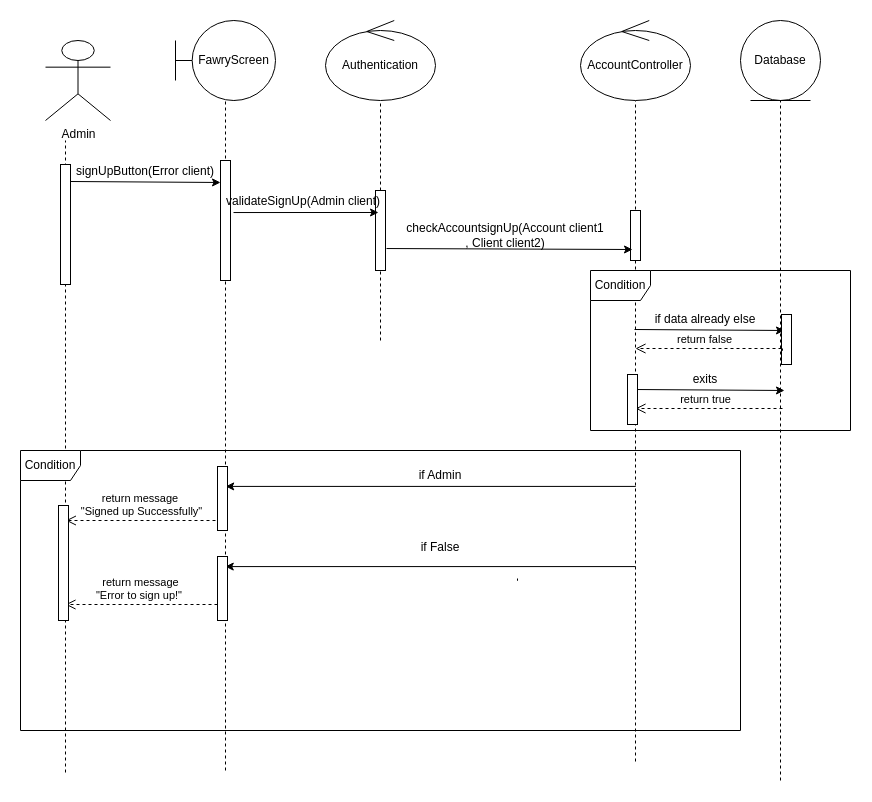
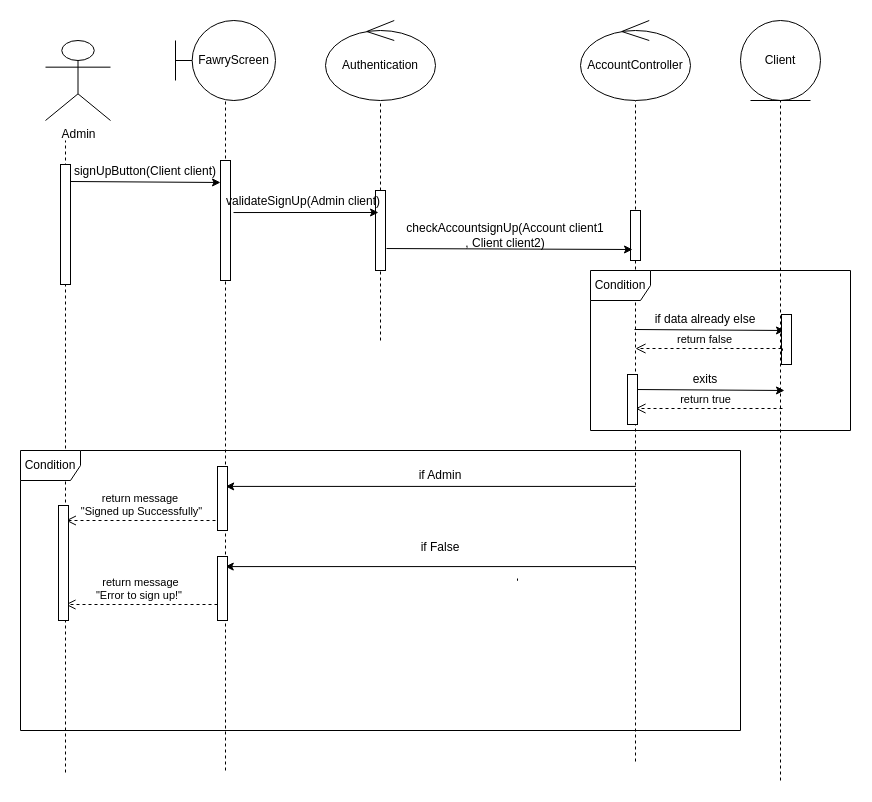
  <mxCell id="0" />
  <mxCell id="1" parent="0" />
  <mxCell id="2" value="Admin&lt;br&gt;" style="shape=umlActor;verticalLabelPosition=bottom;verticalAlign=top;html=1;outlineConnect=0;" vertex="1" parent="1"><mxGeometry x="45" y="40" width="65" height="80" as="geometry" /></mxCell>
  <mxCell id="3" value="" style="endArrow=none;dashed=1;html=1;rounded=0;entryX=0.5;entryY=1;entryDx=0;entryDy=0;" edge="1" parent="1"><mxGeometry width="50" height="50" relative="1" as="geometry"><mxPoint x="225" y="770" as="sourcePoint" /><mxPoint x="225" y="100" as="targetPoint" /></mxGeometry></mxCell>
  <mxCell id="4" value="" style="html=1;points=[];perimeter=orthogonalPerimeter;" vertex="1" parent="1"><mxGeometry x="220" y="160" width="10" height="120" as="geometry" /></mxCell>
  <mxCell id="5" value="" style="endArrow=none;dashed=1;html=1;rounded=0;entryX=0.5;entryY=1;entryDx=0;entryDy=0;" edge="1" parent="1"><mxGeometry width="50" height="50" relative="1" as="geometry"><mxPoint x="380" y="340" as="sourcePoint" /><mxPoint x="380" y="100" as="targetPoint" /></mxGeometry></mxCell>
  <mxCell id="6" value="" style="html=1;points=[];perimeter=orthogonalPerimeter;" vertex="1" parent="1"><mxGeometry x="375" y="190" width="10" height="80" as="geometry" /></mxCell>
  <mxCell id="7" value="" style="endArrow=none;dashed=1;html=1;rounded=0;entryX=0.5;entryY=1;entryDx=0;entryDy=0;" edge="1" parent="1"><mxGeometry width="50" height="50" relative="1" as="geometry"><mxPoint x="635" y="761" as="sourcePoint" /><mxPoint x="635" y="100" as="targetPoint" /></mxGeometry></mxCell>
  <mxCell id="8" value="" style="html=1;points=[];perimeter=orthogonalPerimeter;" vertex="1" parent="1"><mxGeometry x="630" y="210" width="10" height="50" as="geometry" /></mxCell>
  <mxCell id="9" value="" style="endArrow=none;dashed=1;html=1;rounded=0;entryX=0.5;entryY=1;entryDx=0;entryDy=0;" edge="1" parent="1"><mxGeometry width="50" height="50" relative="1" as="geometry"><mxPoint x="780" y="780" as="sourcePoint" /><mxPoint x="780" y="100" as="targetPoint" /></mxGeometry></mxCell>
  <mxCell id="10" value="" style="endArrow=none;dashed=1;html=1;rounded=0;entryX=0.5;entryY=1;entryDx=0;entryDy=0;" edge="1" parent="1"><mxGeometry width="50" height="50" relative="1" as="geometry"><mxPoint x="65" y="772" as="sourcePoint" /><mxPoint x="65" y="140" as="targetPoint" /></mxGeometry></mxCell>
  <mxCell id="11" value="" style="html=1;points=[];perimeter=orthogonalPerimeter;" vertex="1" parent="1"><mxGeometry x="60" y="164" width="10" height="120" as="geometry" /></mxCell>
  <mxCell id="12" value="" style="endArrow=classic;html=1;rounded=0;entryX=0.875;entryY=1.176;entryDx=0;entryDy=0;entryPerimeter=0;exitX=0.125;exitY=1.118;exitDx=0;exitDy=0;exitPerimeter=0;" edge="1" parent="1" source="13" target="13"><mxGeometry width="50" height="50" relative="1" as="geometry"><mxPoint x="75" y="190" as="sourcePoint" /><mxPoint x="375" y="190" as="targetPoint" /></mxGeometry></mxCell>
- <mxCell id="13" value="signUpButton(Error client)" style="text;html=1;strokeColor=none;fillColor=none;align=center;verticalAlign=middle;whiteSpace=wrap;rounded=0;" vertex="1" parent="1"><mxGeometry x="45" y="162" width="200" height="17" as="geometry" /></mxCell>
+ <mxCell id="13" value="signUpButton(Client client)" style="text;html=1;strokeColor=none;fillColor=none;align=center;verticalAlign=middle;whiteSpace=wrap;rounded=0;" vertex="1" parent="1"><mxGeometry x="45" y="162" width="200" height="17" as="geometry" /></mxCell>
  <mxCell id="14" value="" style="endArrow=classic;html=1;rounded=0;entryX=0.875;entryY=1.176;entryDx=0;entryDy=0;entryPerimeter=0;exitX=1.3;exitY=0.217;exitDx=0;exitDy=0;exitPerimeter=0;" edge="1" parent="1"><mxGeometry width="50" height="50" relative="1" as="geometry"><mxPoint x="233" y="212.04" as="sourcePoint" /><mxPoint x="378" y="211.992" as="targetPoint" /></mxGeometry></mxCell>
  <mxCell id="15" value="validateSignUp(Admin client)" style="text;html=1;strokeColor=none;fillColor=none;align=center;verticalAlign=middle;whiteSpace=wrap;rounded=0;" vertex="1" parent="1"><mxGeometry x="203" y="192" width="200" height="17" as="geometry" /></mxCell>
  <mxCell id="16" value="" style="endArrow=classic;html=1;rounded=0;exitX=1.1;exitY=0.642;exitDx=0;exitDy=0;exitPerimeter=0;" edge="1" parent="1"><mxGeometry width="50" height="50" relative="1" as="geometry"><mxPoint x="386" y="248.04" as="sourcePoint" /><mxPoint x="632" y="249" as="targetPoint" /></mxGeometry></mxCell>
  <mxCell id="17" value="checkAccountsignUp(Account client1 , Client client2)" style="text;html=1;strokeColor=none;fillColor=none;align=center;verticalAlign=middle;whiteSpace=wrap;rounded=0;" vertex="1" parent="1"><mxGeometry x="405" y="226.5" width="200" height="17" as="geometry" /></mxCell>
  <mxCell id="18" value="Condition" style="shape=umlFrame;whiteSpace=wrap;html=1;" vertex="1" parent="1"><mxGeometry x="590" y="270" width="260" height="160" as="geometry" /></mxCell>
  <mxCell id="19" value="" style="endArrow=classic;html=1;rounded=0;entryX=0.875;entryY=1.176;entryDx=0;entryDy=0;entryPerimeter=0;exitX=0.125;exitY=1.118;exitDx=0;exitDy=0;exitPerimeter=0;" edge="1" parent="1"><mxGeometry width="50" height="50" relative="1" as="geometry"><mxPoint x="634" y="329.006" as="sourcePoint" /><mxPoint x="784" y="329.992" as="targetPoint" /></mxGeometry></mxCell>
  <mxCell id="20" value="if data already else" style="text;html=1;strokeColor=none;fillColor=none;align=center;verticalAlign=middle;whiteSpace=wrap;rounded=0;" vertex="1" parent="1"><mxGeometry x="605" y="310" width="200" height="17" as="geometry" /></mxCell>
  <mxCell id="21" value="return false" style="html=1;verticalAlign=bottom;endArrow=open;dashed=1;endSize=8;rounded=0;startArrow=none;" edge="1" parent="1" source="25"><mxGeometry x="0.048" relative="1" as="geometry"><mxPoint x="782" y="348" as="sourcePoint" /><mxPoint x="635" y="348" as="targetPoint" /><mxPoint as="offset" /></mxGeometry></mxCell>
  <mxCell id="22" value="" style="endArrow=classic;html=1;rounded=0;entryX=0.875;entryY=1.176;entryDx=0;entryDy=0;entryPerimeter=0;exitX=0.125;exitY=1.118;exitDx=0;exitDy=0;exitPerimeter=0;" edge="1" parent="1"><mxGeometry width="50" height="50" relative="1" as="geometry"><mxPoint x="634" y="389.006" as="sourcePoint" /><mxPoint x="784" y="389.992" as="targetPoint" /></mxGeometry></mxCell>
  <mxCell id="23" value="exits" style="text;html=1;strokeColor=none;fillColor=none;align=center;verticalAlign=middle;whiteSpace=wrap;rounded=0;" vertex="1" parent="1"><mxGeometry x="605" y="370" width="200" height="17" as="geometry" /></mxCell>
  <mxCell id="24" value="return true" style="html=1;verticalAlign=bottom;endArrow=open;dashed=1;endSize=8;rounded=0;" edge="1" parent="1"><mxGeometry x="0.048" relative="1" as="geometry"><mxPoint x="782" y="408" as="sourcePoint" /><mxPoint x="635" y="408" as="targetPoint" /><mxPoint as="offset" /></mxGeometry></mxCell>
  <mxCell id="25" value="" style="html=1;points=[];perimeter=orthogonalPerimeter;" vertex="1" parent="1"><mxGeometry x="781" y="314" width="10" height="50" as="geometry" /></mxCell>
  <mxCell id="26" value="" style="html=1;verticalAlign=bottom;endArrow=none;dashed=1;endSize=8;rounded=0;" edge="1" parent="1" target="25"><mxGeometry x="0.048" relative="1" as="geometry"><mxPoint x="782" y="348" as="sourcePoint" /><mxPoint x="635" y="348" as="targetPoint" /><mxPoint as="offset" /></mxGeometry></mxCell>
  <mxCell id="27" value="" style="html=1;points=[];perimeter=orthogonalPerimeter;" vertex="1" parent="1"><mxGeometry x="627" y="374" width="10" height="50" as="geometry" /></mxCell>
  <mxCell id="28" value="Condition" style="shape=umlFrame;whiteSpace=wrap;html=1;" vertex="1" parent="1"><mxGeometry x="20" y="450" width="720" height="280" as="geometry" /></mxCell>
  <mxCell id="29" value="" style="endArrow=classic;html=1;rounded=0;entryX=0.102;entryY=0.342;entryDx=0;entryDy=0;entryPerimeter=0;exitX=0.797;exitY=0.342;exitDx=0;exitDy=0;exitPerimeter=0;" edge="1" parent="1"><mxGeometry width="50" height="50" relative="1" as="geometry"><mxPoint x="635.23" y="485.92" as="sourcePoint" /><mxPoint x="225.18" y="485.92" as="targetPoint" /></mxGeometry></mxCell>
  <mxCell id="30" value="if Admin" style="text;html=1;strokeColor=none;fillColor=none;align=center;verticalAlign=middle;whiteSpace=wrap;rounded=0;" vertex="1" parent="1"><mxGeometry x="340" y="466" width="200" height="17" as="geometry" /></mxCell>
  <mxCell id="31" value="return message&amp;nbsp;&lt;br&gt;&quot;Signed up Successfully&quot;" style="html=1;verticalAlign=bottom;endArrow=open;dashed=1;endSize=8;rounded=0;startArrow=none;entryX=0.063;entryY=0.25;entryDx=0;entryDy=0;entryPerimeter=0;" edge="1" parent="1" target="28"><mxGeometry x="0.03" relative="1" as="geometry"><mxPoint x="221" y="520" as="sourcePoint" /><mxPoint x="83.6" y="520" as="targetPoint" /><mxPoint as="offset" /></mxGeometry></mxCell>
  <mxCell id="32" value="" style="endArrow=classic;html=1;rounded=0;entryX=0.293;entryY=0.536;entryDx=0;entryDy=0;entryPerimeter=0;exitX=0.84;exitY=0.536;exitDx=0;exitDy=0;exitPerimeter=0;" edge="1" parent="1"><mxGeometry width="50" height="50" relative="1" as="geometry"><mxPoint x="635" y="566.08" as="sourcePoint" /><mxPoint x="224.75" y="566.08" as="targetPoint" /></mxGeometry></mxCell>
  <mxCell id="33" value="if False" style="text;html=1;strokeColor=none;fillColor=none;align=center;verticalAlign=middle;whiteSpace=wrap;rounded=0;" vertex="1" parent="1"><mxGeometry x="340" y="538" width="200" height="17" as="geometry" /></mxCell>
  <mxCell id="34" value="return message&lt;br&gt;&quot;Error to sign up!&quot;&amp;nbsp;" style="html=1;verticalAlign=bottom;endArrow=open;dashed=1;endSize=8;rounded=0;" edge="1" parent="1"><mxGeometry x="0.048" relative="1" as="geometry"><mxPoint x="223" y="604" as="sourcePoint" /><mxPoint x="65" y="604" as="targetPoint" /><mxPoint as="offset" /></mxGeometry></mxCell>
  <mxCell id="35" value="" style="html=1;verticalAlign=bottom;endArrow=none;dashed=1;endSize=8;rounded=0;" edge="1" parent="1"><mxGeometry x="0.048" relative="1" as="geometry"><mxPoint x="517" y="578" as="sourcePoint" /><mxPoint x="517" y="580.25" as="targetPoint" /><mxPoint as="offset" /></mxGeometry></mxCell>
  <mxCell id="36" value="" style="html=1;points=[];perimeter=orthogonalPerimeter;" vertex="1" parent="1"><mxGeometry x="217" y="466" width="10" height="64" as="geometry" /></mxCell>
  <mxCell id="37" value="" style="html=1;points=[];perimeter=orthogonalPerimeter;" vertex="1" parent="1"><mxGeometry x="58" y="505" width="10" height="115" as="geometry" /></mxCell>
  <mxCell id="38" value="" style="html=1;points=[];perimeter=orthogonalPerimeter;" vertex="1" parent="1"><mxGeometry x="217" y="556" width="10" height="64" as="geometry" /></mxCell>
  <mxCell id="39" value="FawryScreen" style="shape=umlBoundary;whiteSpace=wrap;html=1;" vertex="1" parent="1"><mxGeometry x="175" y="20" width="100" height="80" as="geometry" /></mxCell>
  <mxCell id="40" value="Authentication" style="ellipse;shape=umlControl;whiteSpace=wrap;html=1;" vertex="1" parent="1"><mxGeometry x="325" y="20" width="110" height="80" as="geometry" /></mxCell>
  <mxCell id="41" value="AccountController" style="ellipse;shape=umlControl;whiteSpace=wrap;html=1;" vertex="1" parent="1"><mxGeometry x="580" y="20" width="110" height="80" as="geometry" /></mxCell>
- <mxCell id="42" value="Database" style="ellipse;shape=umlEntity;whiteSpace=wrap;html=1;" vertex="1" parent="1"><mxGeometry x="740" y="20" width="80" height="80" as="geometry" /></mxCell>
+ <mxCell id="42" value="Client" style="ellipse;shape=umlEntity;whiteSpace=wrap;html=1;" vertex="1" parent="1"><mxGeometry x="740" y="20" width="80" height="80" as="geometry" /></mxCell>
